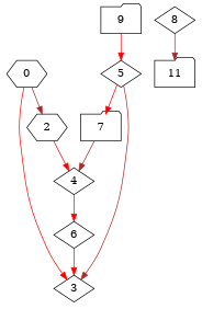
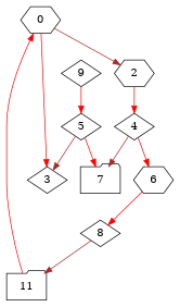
  digraph {
    node [shape=diamond]
    edge [color=red]
    n1 [label=0 shape=hexagon]
    2 [shape=hexagon]
    3
    4
-   6
+   6 [shape=hexagon]
    7 [shape=folder]
    5
    8
    n9 [label=11 shape=folder]
-   9 [shape=folder]
+   9
    n1 -> 2 [color=brown]
    n1 -> 3
    2 -> 4
    4 -> 6
-   7 -> 4 [color=brown]
-   6 -> 3
+   4 -> 7 [color=brown]
+   6 -> 8
    5 -> 3 [color=brown]
    5 -> 7
    8 -> n9 [color=brown]
+   n9 -> n1
    9 -> 5
  }
